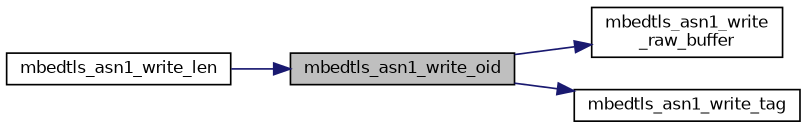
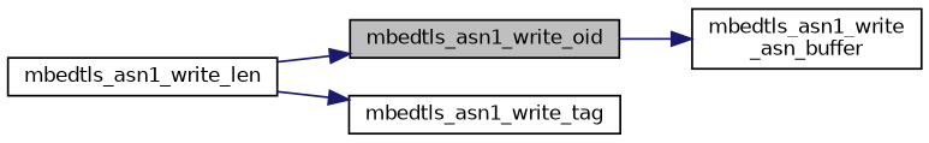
  digraph {
    rankdir=LR
    node [color=black fillcolor=white fontname=Helvetica fontsize=10 shape=record style=filled]
    edge [color=midnightblue fontname=Helvetica fontsize=10 labelfontname=Helvetica labelfontsize=10 style=solid]
    n1 [fillcolor=grey75 fontcolor=black height=0.2 label=mbedtls_asn1_write_oid width=0.4]
-   n2 [height=0.2 label="mbedtls_asn1_write\l_raw_buffer" width=0.4]
+   n2 [height=0.2 label="mbedtls_asn1_write\l_asn_buffer" width=0.4]
    n3 [height=0.2 label=mbedtls_asn1_write_tag width=0.4]
    n4 [height=0.2 label=mbedtls_asn1_write_len width=0.4]
    n1 -> n2
-   n1 -> n3
+   n4 -> n3
    n4 -> n1
  }
